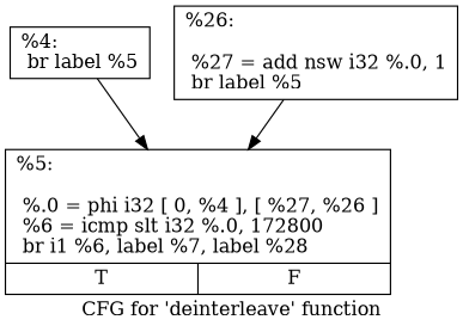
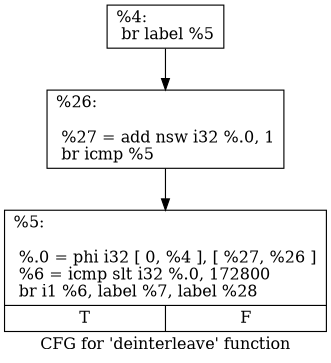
  digraph {
    label="CFG for 'deinterleave' function"
    node [shape=record]
    n1 [label="{%4:\l  br label %5\l}"]
    n2 [label="{%5:\l\l  %.0 = phi i32 [ 0, %4 ], [ %27, %26 ]\l  %6 = icmp slt i32 %.0, 172800\l  br i1 %6, label %7, label %28\l|{<s0>T|<s1>F}}"]
-   n3 [label="{%26:\l\l  %27 = add nsw i32 %.0, 1\l  br label %5\l}"]
-   n1 -> n2
+   n3 [label="{%26:\l\l  %27 = add nsw i32 %.0, 1\l  br icmp %5\l}"]
+   n1 -> n3
    n3 -> n2
  }
